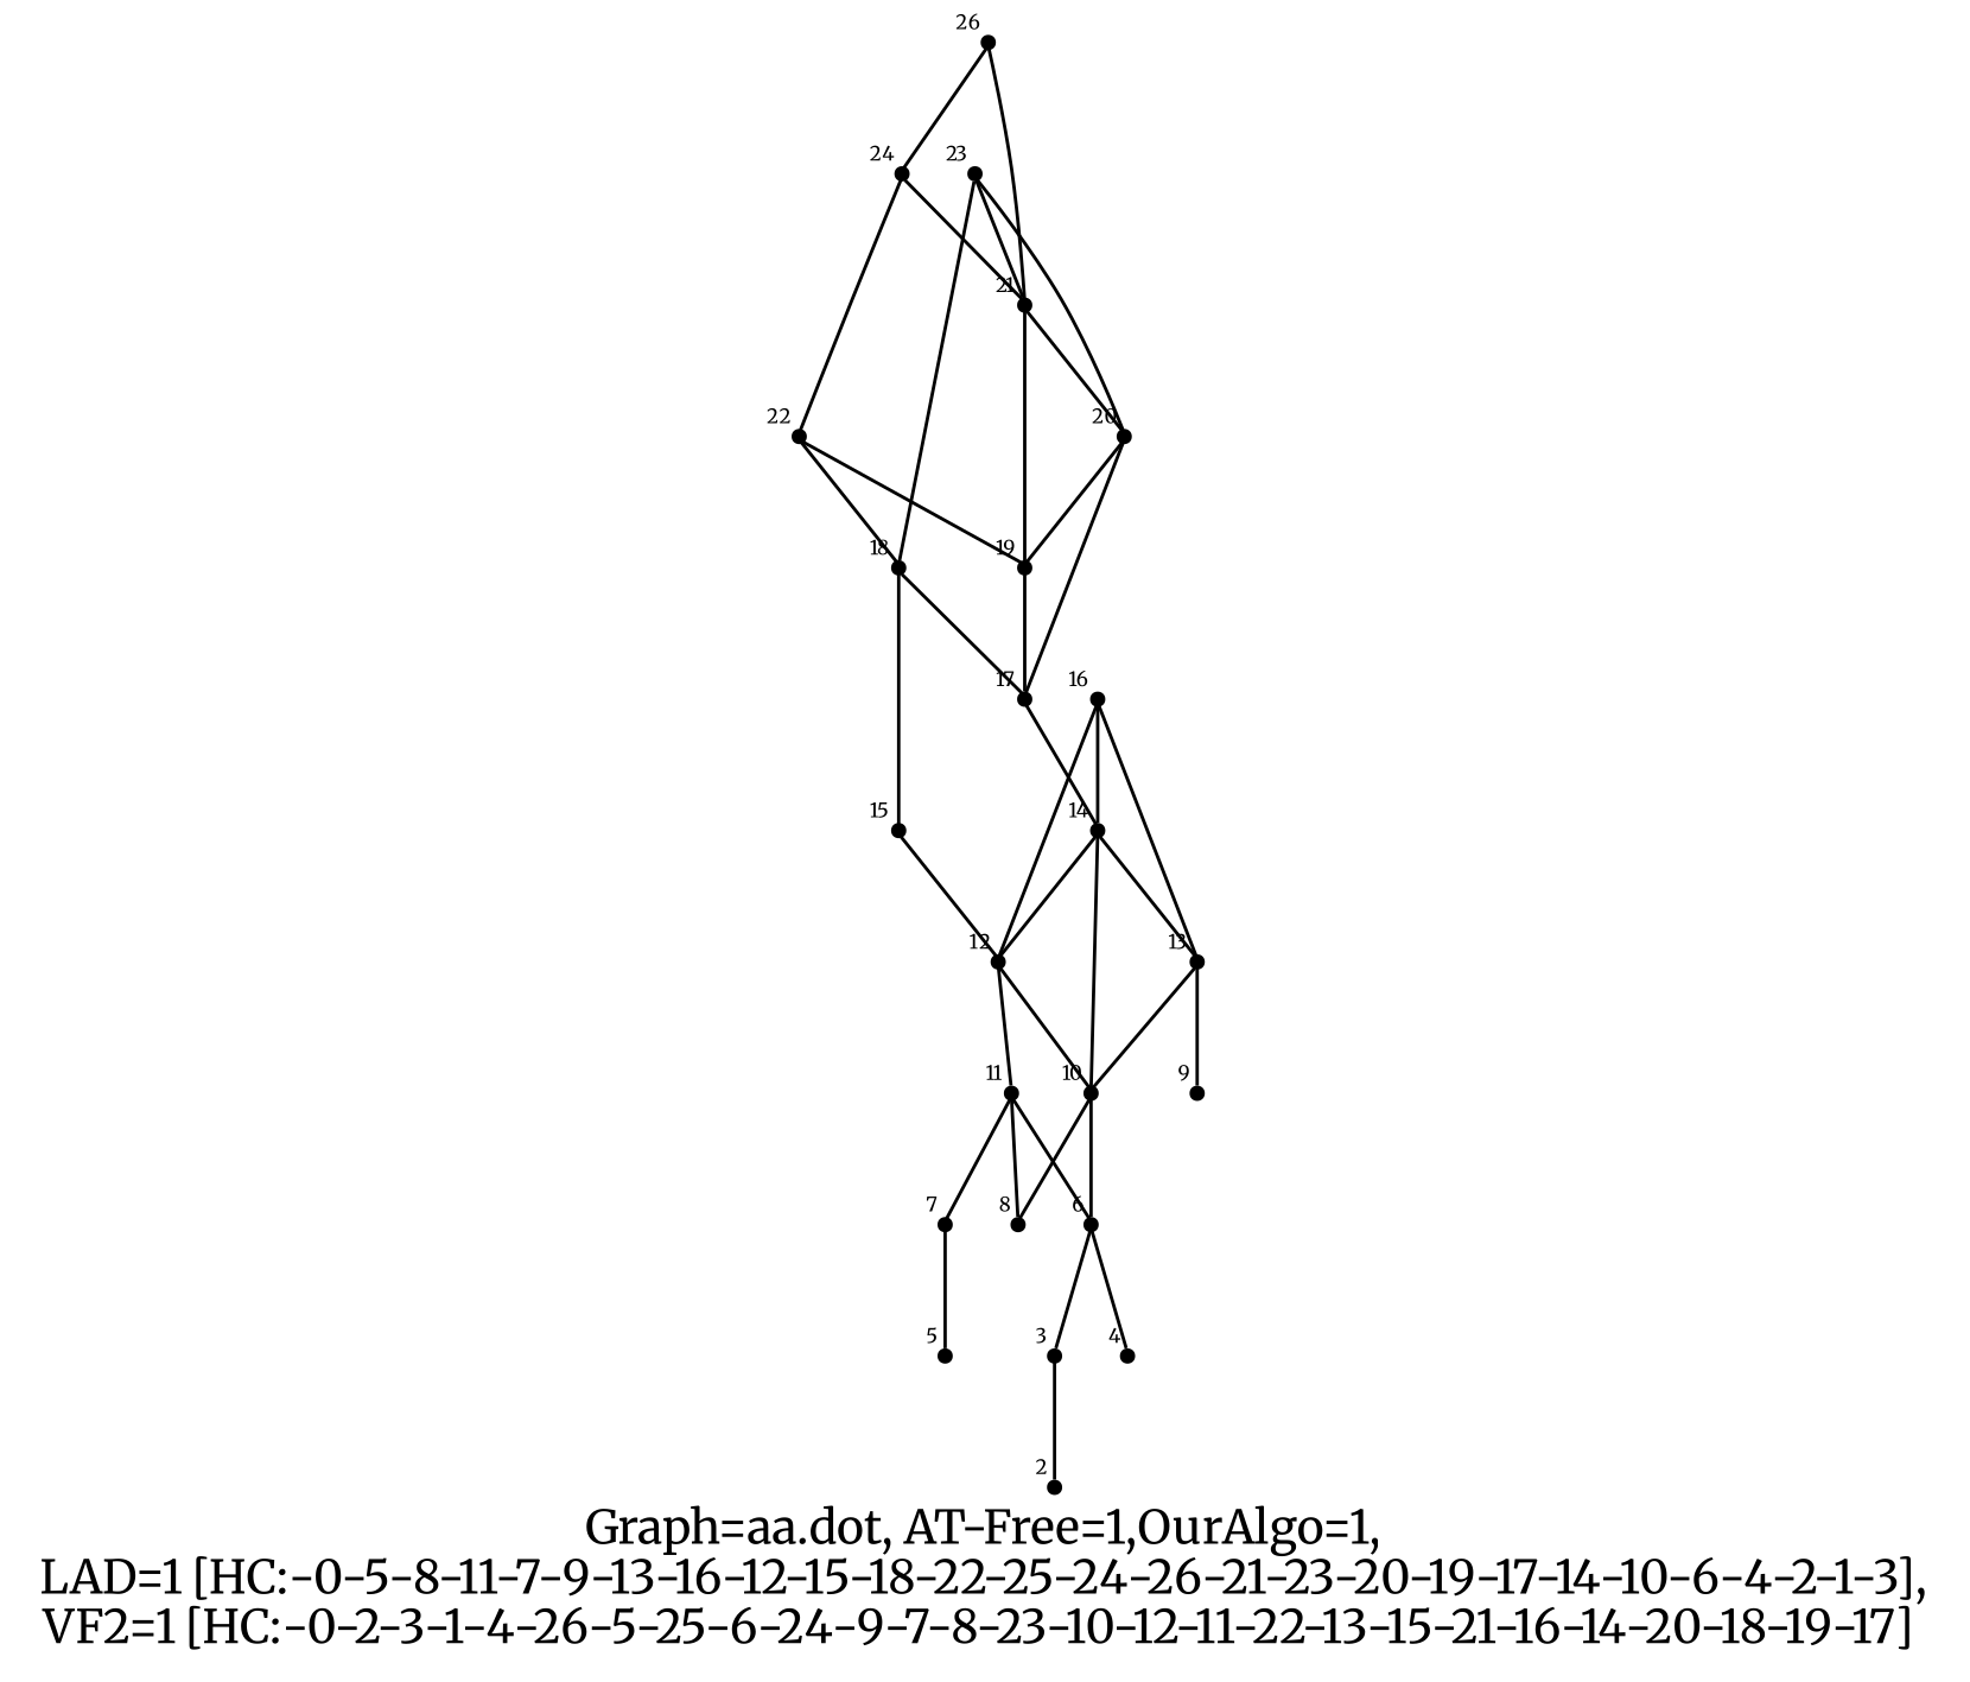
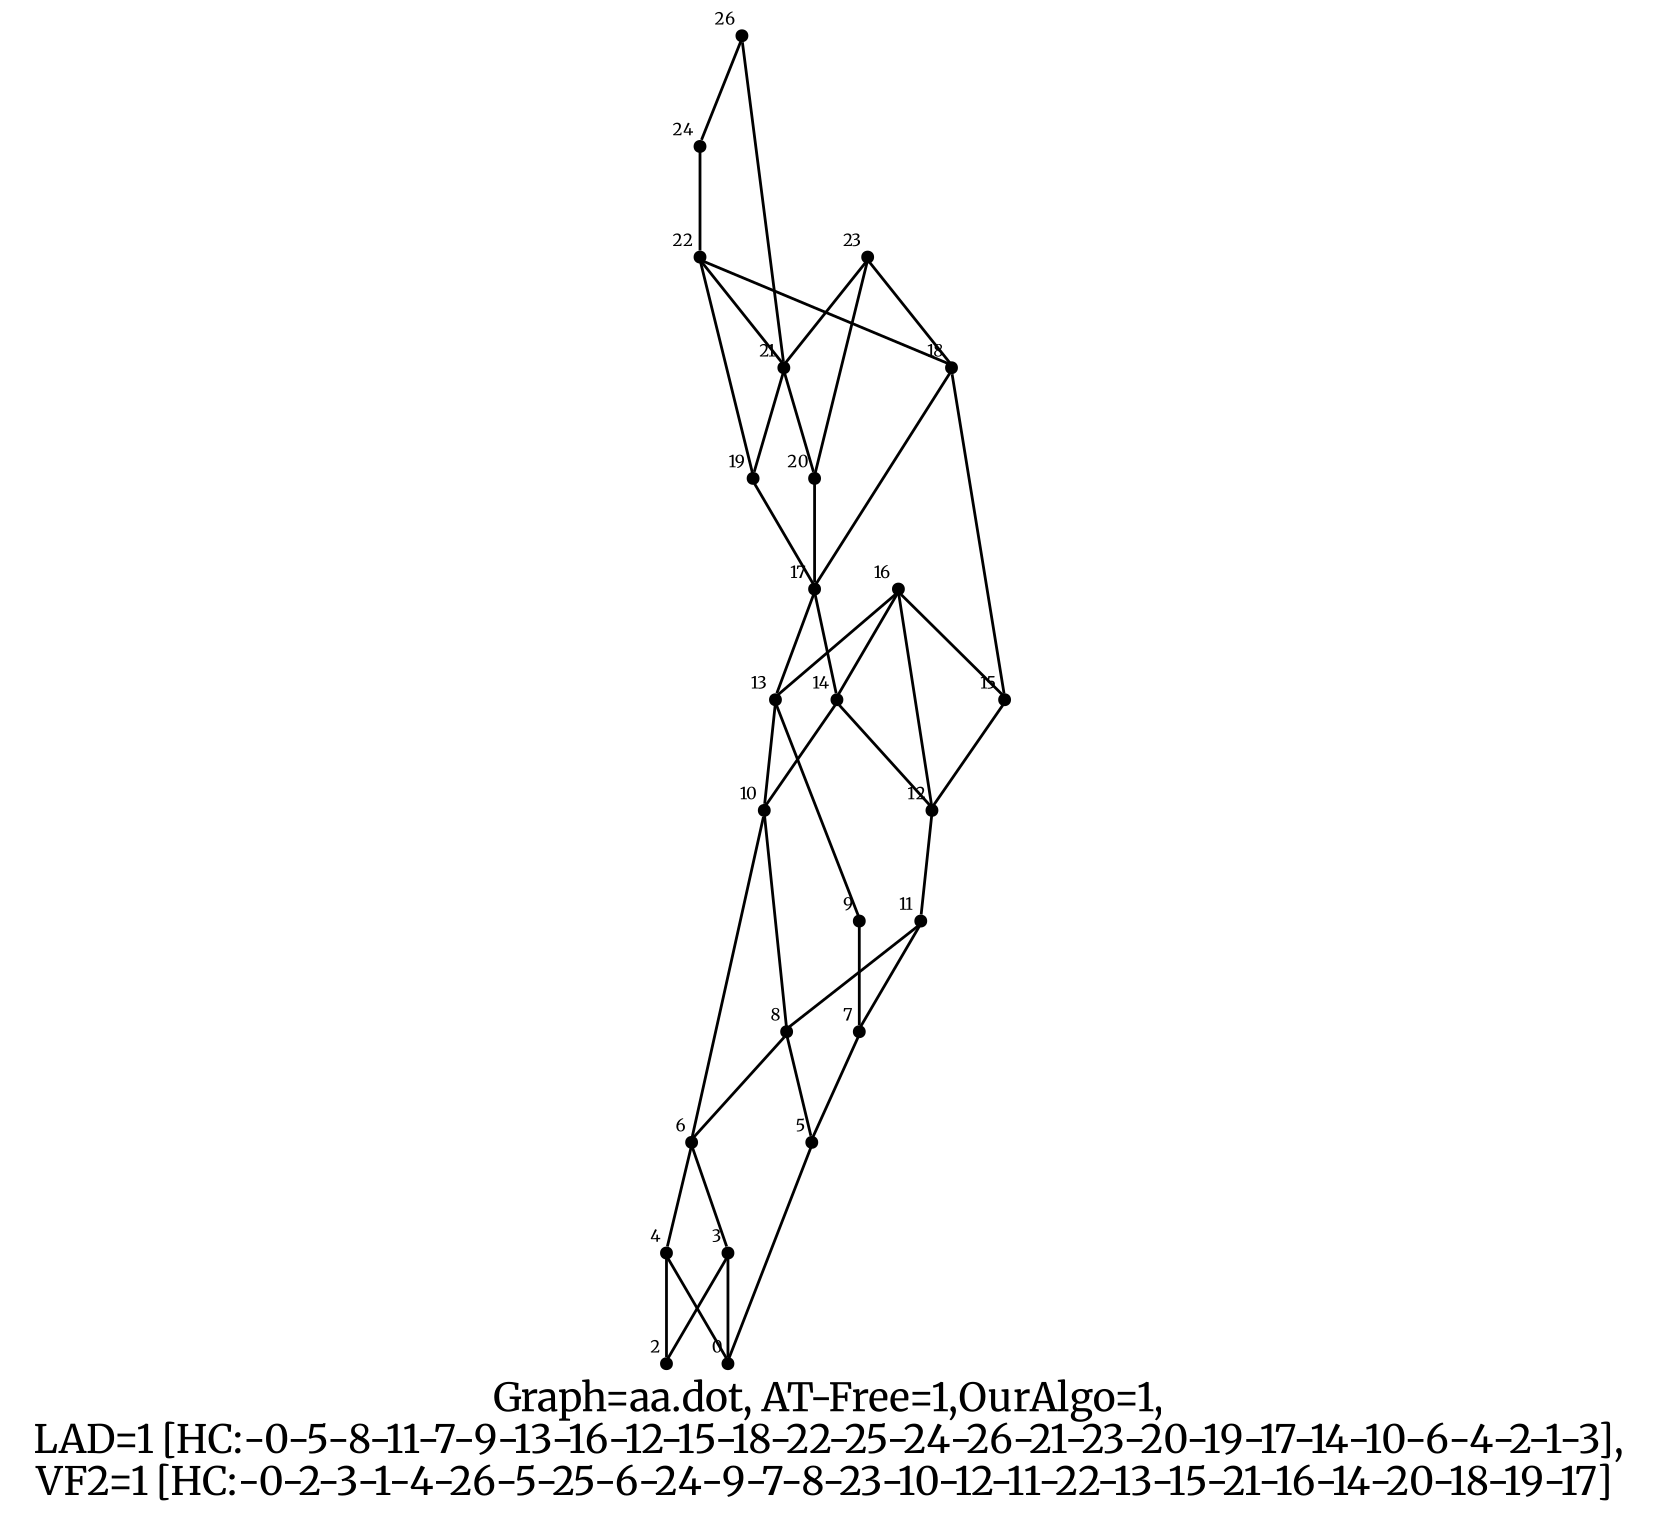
  graph {
    fontname=Merriweather
    label="Graph=aa.dot, AT-Free=1,OurAlgo=1,\nLAD=1 [HC:-0-5-8-11-7-9-13-16-12-15-18-22-25-24-26-21-23-20-19-17-14-10-6-4-2-1-3],\nVF2=1 [HC:-0-2-3-1-4-26-5-25-6-24-9-7-8-23-10-12-11-22-13-15-21-16-14-20-18-19-17] "
    labelloc=bottom
    node [fontname=Merriweather fontsize=6 shape=point]
    edge [fontname=Merriweather]
+   0 [xlabel=0]
    2 [xlabel=2]
    3 [xlabel=3]
    4 [xlabel=4]
    5 [xlabel=5]
    6 [xlabel=6]
    7 [xlabel=7]
    8 [xlabel=8]
    9 [xlabel=9]
    10 [xlabel=10]
    11 [xlabel=11]
    12 [xlabel=12]
    13 [xlabel=13]
    14 [xlabel=14]
    15 [xlabel=15]
    16 [xlabel=16]
    17 [xlabel=17]
    18 [xlabel=18]
    19 [xlabel=19]
    20 [xlabel=20]
    21 [xlabel=21]
    22 [xlabel=22]
    23 [xlabel=23]
    24 [xlabel=24]
    26 [xlabel=26]
+   3 -- 0
    3 -- 2
+   4 -- 0
+   4 -- 2
+   5 -- 0
    6 -- 3
    6 -- 4
    7 -- 5
-   11 -- 6
+   8 -- 5
+   8 -- 6
+   9 -- 7
    10 -- 6
    10 -- 8
    11 -- 7
    11 -- 8
-   12 -- 10
    12 -- 11
    13 -- 9
    13 -- 10
    14 -- 10
    14 -- 12
    15 -- 12
    16 -- 12
    16 -- 13
    16 -- 14
-   14 -- 13
+   16 -- 15
+   17 -- 13
    17 -- 14
    18 -- 15
    18 -- 17
    19 -- 17
    20 -- 17
-   20 -- 19
    21 -- 19
    21 -- 20
    22 -- 18
    22 -- 19
    23 -- 18
    23 -- 20
    23 -- 21
-   24 -- 21
+   22 -- 21
    24 -- 22
    26 -- 21
    26 -- 24
  }
